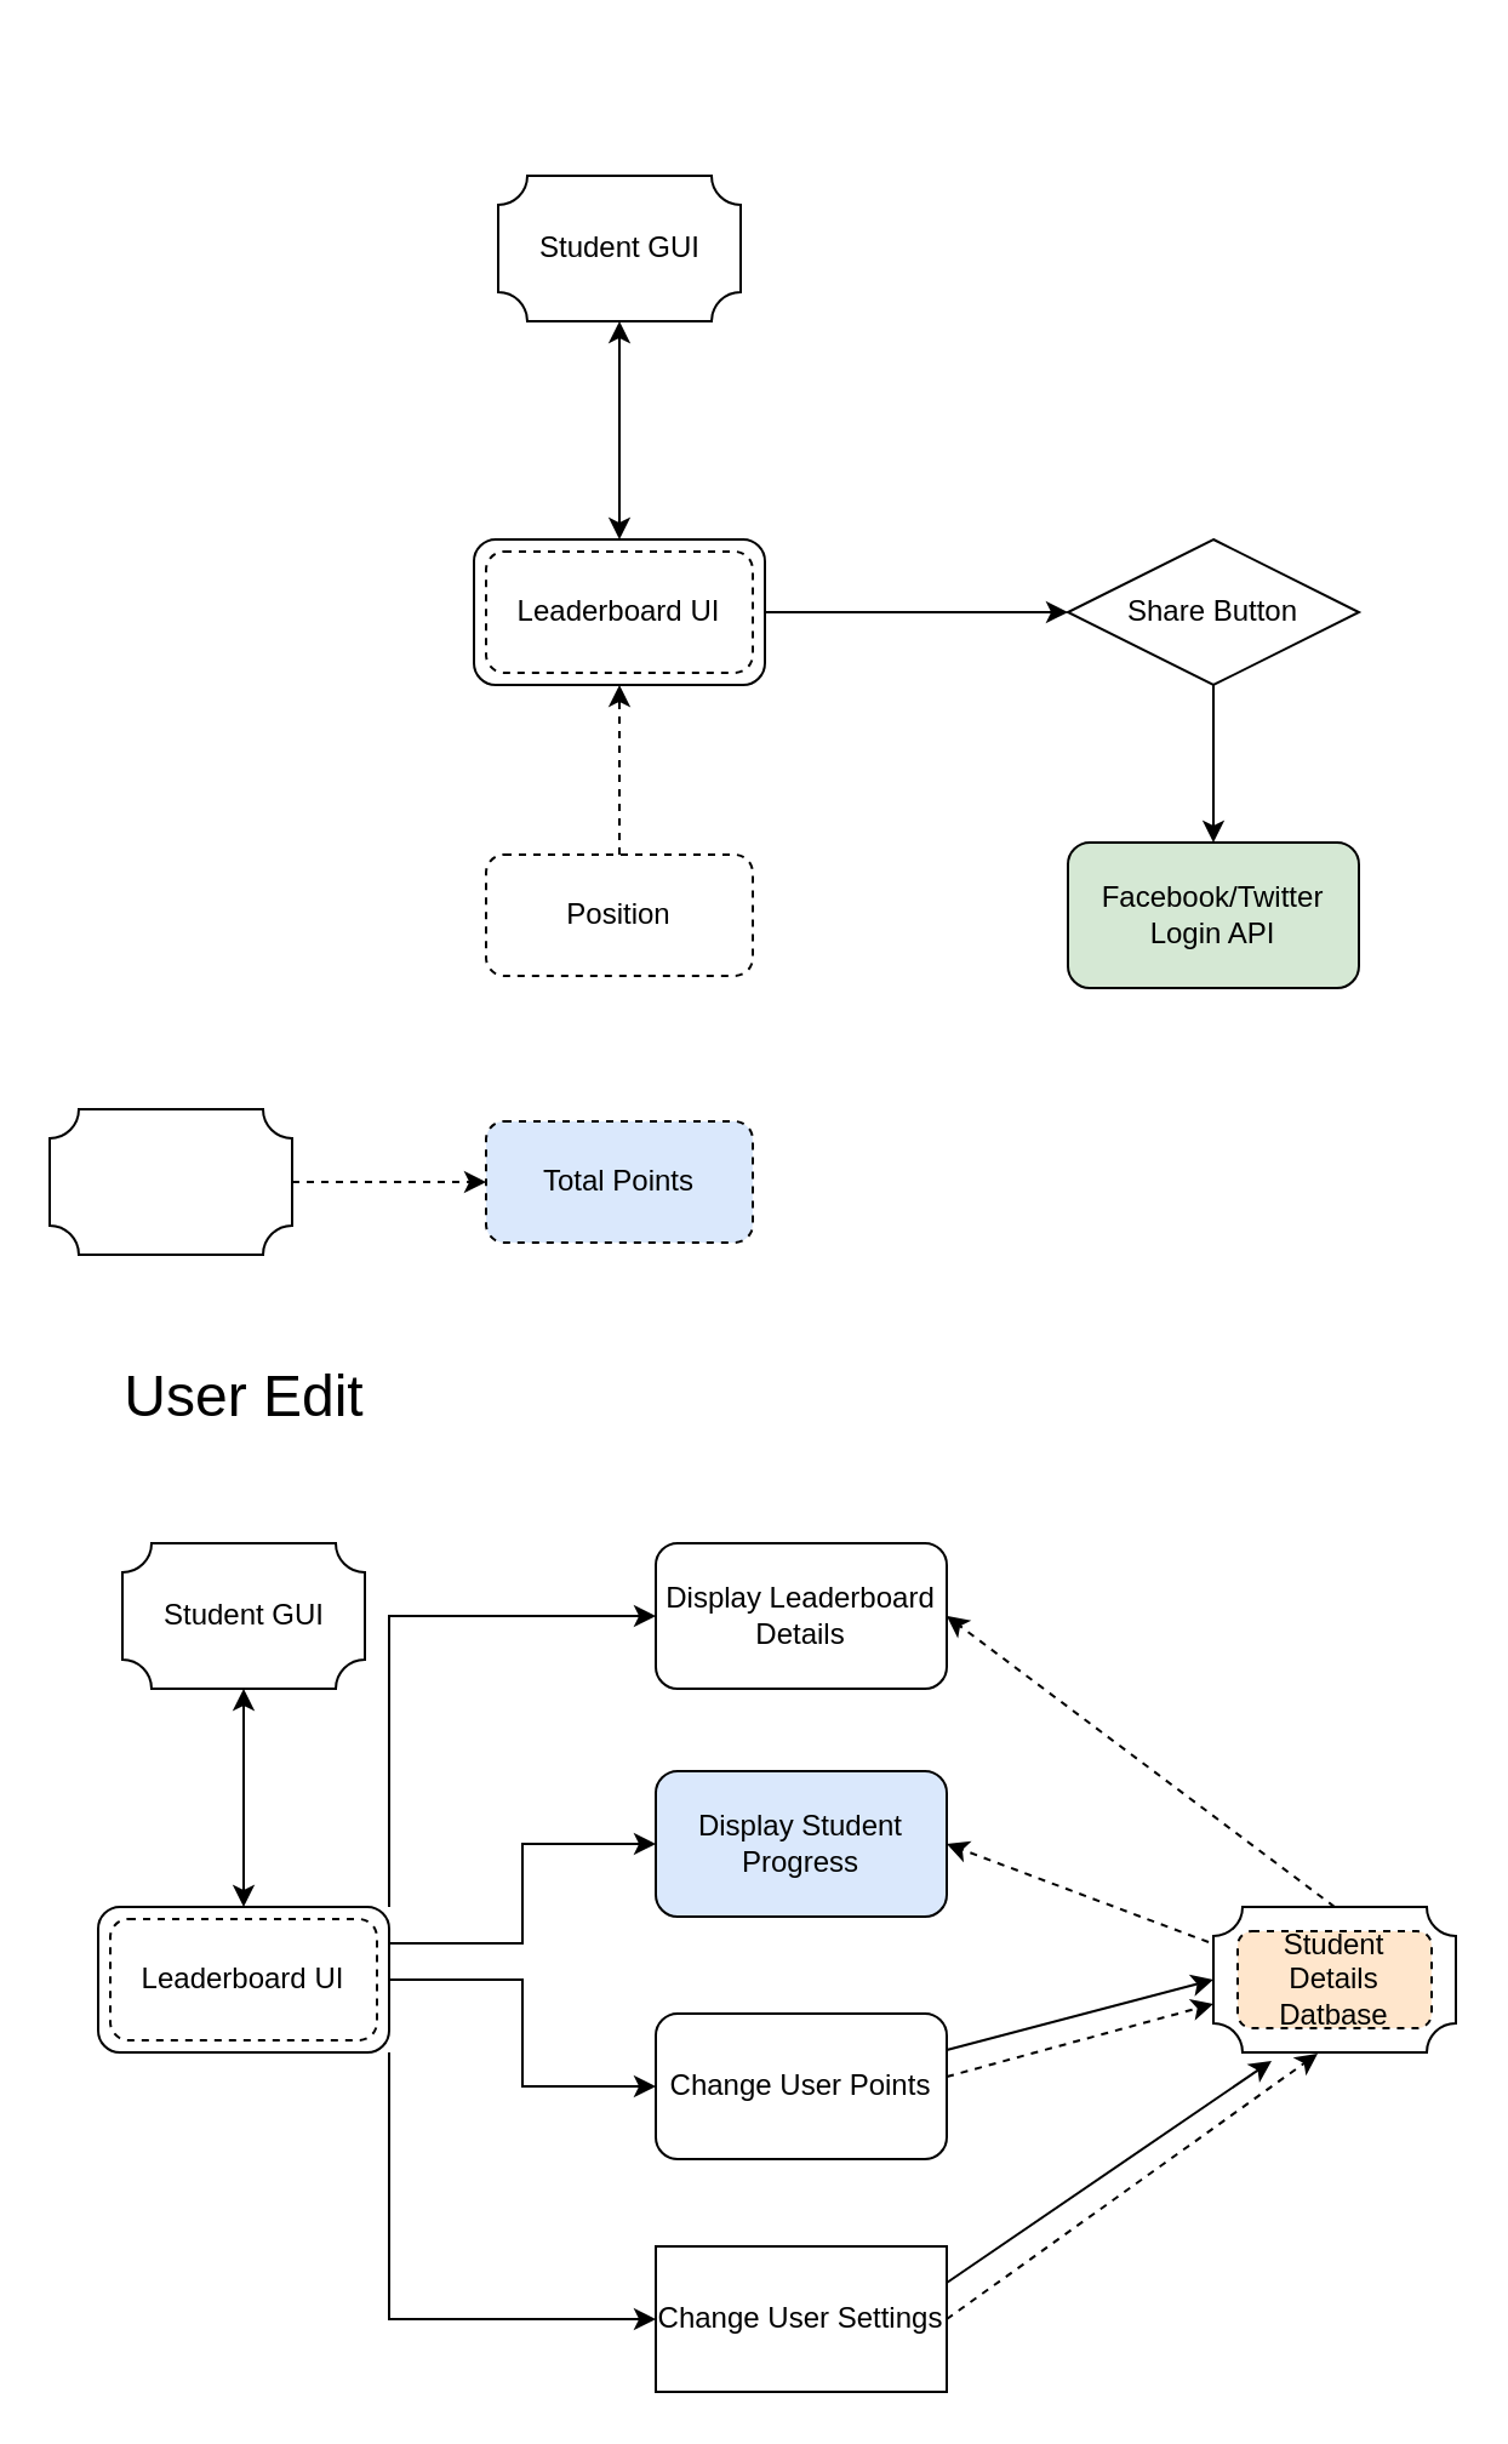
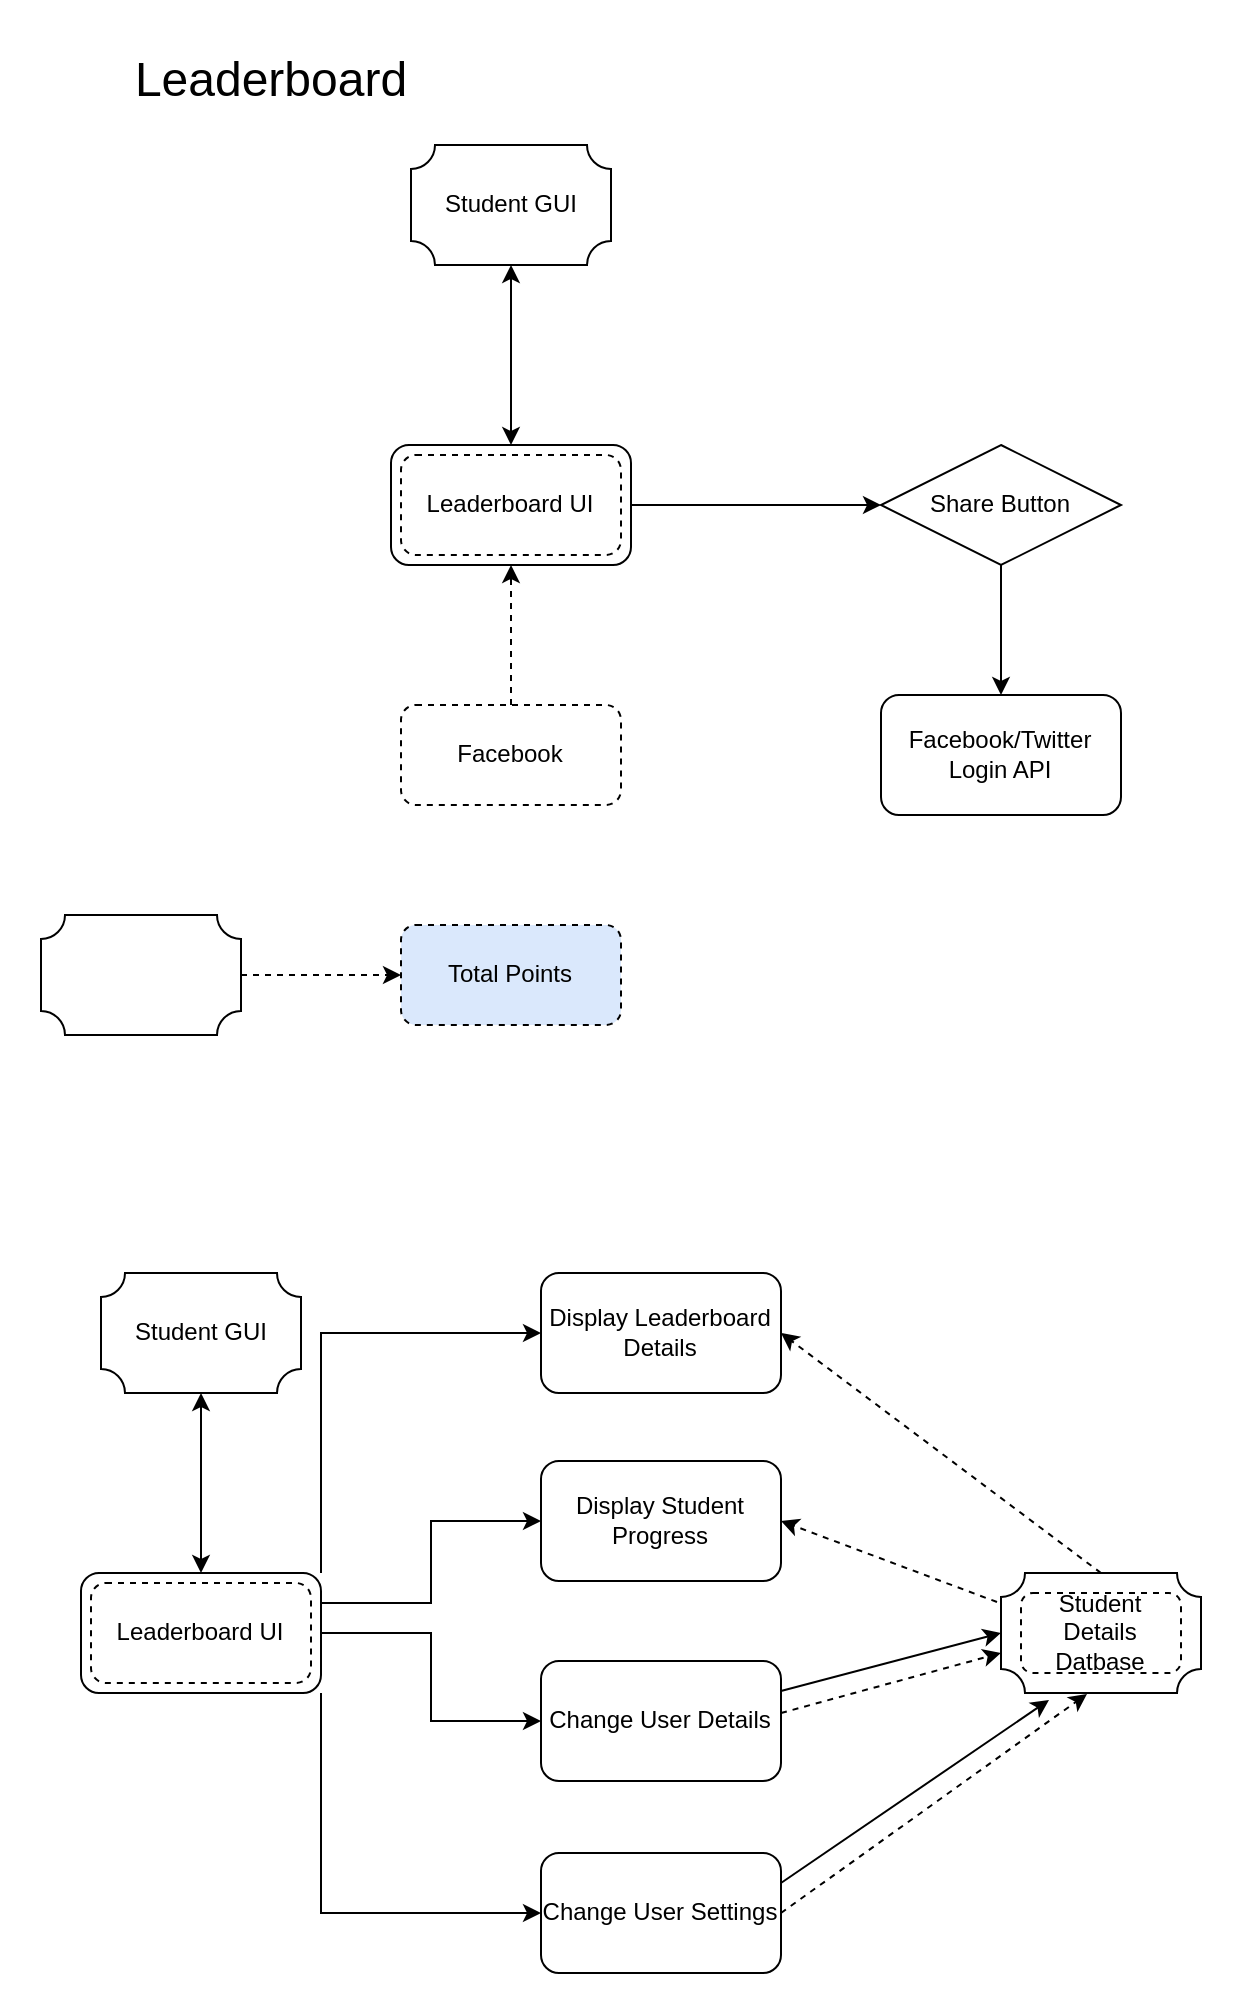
  <mxCell id="0" />
  <mxCell id="1" parent="0" />
  <mxCell id="2" value="Student GUI" style="verticalLabelPosition=middle;verticalAlign=middle;html=1;shape=mxgraph.basic.plaque;dx=6;shadow=0;labelPosition=center;align=center;" vertex="1" parent="1"><mxGeometry x="205" y="72" width="100" height="60" as="geometry" /></mxCell>
  <mxCell id="3" value="" style="group" vertex="1" connectable="0" parent="1"><mxGeometry x="195" y="222" width="120" height="60" as="geometry" /></mxCell>
  <mxCell id="4" value="" style="rounded=1;whiteSpace=wrap;html=1;shadow=0;" vertex="1" parent="3"><mxGeometry width="120" height="60" as="geometry" /></mxCell>
  <mxCell id="5" value="Leaderboard UI&lt;span style=&quot;color: rgba(0, 0, 0, 0); font-family: monospace; font-size: 0px; text-align: start;&quot;&gt;%3CmxGraphModel%3E%3Croot%3E%3CmxCell%20id%3D%220%22%2F%3E%3CmxCell%20id%3D%221%22%20parent%3D%220%22%2F%3E%3CmxCell%20id%3D%222%22%20value%3D%22%22%20style%3D%22group%22%20vertex%3D%221%22%20connectable%3D%220%22%20parent%3D%221%22%3E%3CmxGeometry%20x%3D%22500%22%20y%3D%22640%22%20width%3D%22120%22%20height%3D%2260%22%20as%3D%22geometry%22%2F%3E%3C%2FmxCell%3E%3CmxCell%20id%3D%223%22%20value%3D%22%22%20style%3D%22rounded%3D1%3BwhiteSpace%3Dwrap%3Bhtml%3D1%3Bshadow%3D0%3B%22%20vertex%3D%221%22%20parent%3D%222%22%3E%3CmxGeometry%20width%3D%22120%22%20height%3D%2260%22%20as%3D%22geometry%22%2F%3E%3C%2FmxCell%3E%3CmxCell%20id%3D%224%22%20value%3D%22Data%20Analytics%22%20style%3D%22rounded%3D1%3BwhiteSpace%3Dwrap%3Bhtml%3D1%3Bshadow%3D0%3Bdashed%3D1%3B%22%20vertex%3D%221%22%20parent%3D%222%22%3E%3CmxGeometry%20x%3D%225%22%20y%3D%225%22%20width%3D%22110%22%20height%3D%2250%22%20as%3D%22geometry%22%2F%3E%3C%2FmxCell%3E%3C%2Froot%3E%3C%2FmxGraphModel%3E&lt;/span&gt;" style="rounded=1;whiteSpace=wrap;html=1;shadow=0;dashed=1;" vertex="1" parent="3"><mxGeometry x="5" y="5" width="110" height="50" as="geometry" /></mxCell>
- <mxCell id="6" value="Position" style="rounded=1;whiteSpace=wrap;html=1;shadow=0;dashed=1;" vertex="1" parent="1"><mxGeometry x="200" y="352" width="110" height="50" as="geometry" /></mxCell>
+ <mxCell id="6" value="Facebook" style="rounded=1;whiteSpace=wrap;html=1;shadow=0;dashed=1;" vertex="1" parent="1"><mxGeometry x="200" y="352" width="110" height="50" as="geometry" /></mxCell>
  <mxCell id="7" value="Total Points" style="rounded=1;whiteSpace=wrap;html=1;shadow=0;dashed=1;fillColor=#dae8fc;" vertex="1" parent="1"><mxGeometry x="200" y="462" width="110" height="50" as="geometry" /></mxCell>
  <mxCell id="8" value="" style="group" vertex="1" connectable="0" parent="1"><mxGeometry x="20" y="457" width="100" height="60" as="geometry" /></mxCell>
  <mxCell id="9" value="" style="verticalLabelPosition=bottom;verticalAlign=top;html=1;shape=mxgraph.basic.plaque;dx=6;shadow=0;" vertex="1" parent="8"><mxGeometry width="100" height="60" as="geometry" /></mxCell>
  <mxCell id="10" value="" style="group" vertex="1" connectable="0" parent="1"><mxGeometry x="440" y="222" width="120" height="60" as="geometry" /></mxCell>
  <mxCell id="11" value="Share Button" style="rhombus;whiteSpace=wrap;html=1;shadow=0;" vertex="1" parent="10"><mxGeometry width="120" height="60" as="geometry" /></mxCell>
  <mxCell id="12" value="" style="group" vertex="1" connectable="0" parent="1"><mxGeometry x="440" y="347" width="120" height="60" as="geometry" /></mxCell>
- <mxCell id="13" value="Facebook/Twitter Login API" style="rounded=1;whiteSpace=wrap;html=1;shadow=0;fillColor=#d5e8d4;" vertex="1" parent="12"><mxGeometry width="120" height="60" as="geometry" /></mxCell>
+ <mxCell id="13" value="Facebook/Twitter Login API" style="rounded=1;whiteSpace=wrap;html=1;shadow=0;" vertex="1" parent="12"><mxGeometry width="120" height="60" as="geometry" /></mxCell>
  <mxCell id="14" value="" style="endArrow=classic;startArrow=classic;html=1;rounded=0;entryX=0.5;entryY=1;entryDx=0;entryDy=0;entryPerimeter=0;exitX=0.5;exitY=0;exitDx=0;exitDy=0;" edge="1" parent="1" source="4" target="2"><mxGeometry width="50" height="50" relative="1" as="geometry"><mxPoint x="170" y="222" as="sourcePoint" /><mxPoint x="220" y="172" as="targetPoint" /></mxGeometry></mxCell>
  <mxCell id="15" style="edgeStyle=none;rounded=0;orthogonalLoop=1;jettySize=auto;html=1;exitX=1;exitY=0.5;exitDx=0;exitDy=0;dashed=1;exitPerimeter=0;entryX=0;entryY=0.5;entryDx=0;entryDy=0;" edge="1" parent="1" source="9" target="7"><mxGeometry relative="1" as="geometry"><mxPoint x="150" y="482" as="sourcePoint" /><mxPoint x="150" y="582" as="targetPoint" /></mxGeometry></mxCell>
  <mxCell id="16" style="edgeStyle=none;rounded=0;orthogonalLoop=1;jettySize=auto;html=1;exitX=0.5;exitY=0;exitDx=0;exitDy=0;dashed=1;entryX=0.5;entryY=1;entryDx=0;entryDy=0;" edge="1" parent="1" source="6" target="4"><mxGeometry relative="1" as="geometry"><mxPoint x="254.5" y="347" as="sourcePoint" /><mxPoint x="254.5" y="287" as="targetPoint" /></mxGeometry></mxCell>
  <mxCell id="17" value="" style="endArrow=classic;html=1;rounded=0;exitX=1;exitY=0.5;exitDx=0;exitDy=0;entryX=0;entryY=0.5;entryDx=0;entryDy=0;" edge="1" parent="1" source="4" target="11"><mxGeometry width="50" height="50" relative="1" as="geometry"><mxPoint x="350" y="282" as="sourcePoint" /><mxPoint x="400" y="232" as="targetPoint" /></mxGeometry></mxCell>
  <mxCell id="18" value="" style="endArrow=none;startArrow=classic;html=1;rounded=0;exitX=0.5;exitY=0;exitDx=0;exitDy=0;entryX=0.5;entryY=1;entryDx=0;entryDy=0;" edge="1" parent="1" source="13" target="11"><mxGeometry width="50" height="50" relative="1" as="geometry"><mxPoint x="480" y="342" as="sourcePoint" /><mxPoint x="530" y="292" as="targetPoint" /></mxGeometry></mxCell>
- <mxCell id="20" value="&lt;font style=&quot;font-size: 24px;&quot;&gt;User Edit&lt;/font&gt;" style="text;html=1;resizable=0;autosize=1;align=center;verticalAlign=middle;points=[];fillColor=none;strokeColor=none;rounded=0;" vertex="1" parent="1"><mxGeometry x="40" y="556" width="120" height="40" as="geometry" /></mxCell>
+ <mxCell id="19" value="&lt;font style=&quot;font-size: 24px;&quot;&gt;Leaderboard&lt;/font&gt;" style="text;html=1;resizable=0;autosize=1;align=center;verticalAlign=middle;points=[];fillColor=none;strokeColor=none;rounded=0;" vertex="1" parent="1"><mxGeometry x="55" y="20" width="160" height="40" as="geometry" /></mxCell>
  <mxCell id="21" value="Student GUI" style="verticalLabelPosition=middle;verticalAlign=middle;html=1;shape=mxgraph.basic.plaque;dx=6;shadow=0;labelPosition=center;align=center;" vertex="1" parent="1"><mxGeometry x="50" y="636" width="100" height="60" as="geometry" /></mxCell>
  <mxCell id="22" value="" style="group" vertex="1" connectable="0" parent="1"><mxGeometry x="40" y="786" width="120" height="60" as="geometry" /></mxCell>
  <mxCell id="23" value="" style="rounded=1;whiteSpace=wrap;html=1;shadow=0;" vertex="1" parent="22"><mxGeometry width="120" height="60" as="geometry" /></mxCell>
  <mxCell id="24" value="Leaderboard UI&lt;span style=&quot;color: rgba(0, 0, 0, 0); font-family: monospace; font-size: 0px; text-align: start;&quot;&gt;%3CmxGraphModel%3E%3Croot%3E%3CmxCell%20id%3D%220%22%2F%3E%3CmxCell%20id%3D%221%22%20parent%3D%220%22%2F%3E%3CmxCell%20id%3D%222%22%20value%3D%22%22%20style%3D%22group%22%20vertex%3D%221%22%20connectable%3D%220%22%20parent%3D%221%22%3E%3CmxGeometry%20x%3D%22500%22%20y%3D%22640%22%20width%3D%22120%22%20height%3D%2260%22%20as%3D%22geometry%22%2F%3E%3C%2FmxCell%3E%3CmxCell%20id%3D%223%22%20value%3D%22%22%20style%3D%22rounded%3D1%3BwhiteSpace%3Dwrap%3Bhtml%3D1%3Bshadow%3D0%3B%22%20vertex%3D%221%22%20parent%3D%222%22%3E%3CmxGeometry%20width%3D%22120%22%20height%3D%2260%22%20as%3D%22geometry%22%2F%3E%3C%2FmxCell%3E%3CmxCell%20id%3D%224%22%20value%3D%22Data%20Analytics%22%20style%3D%22rounded%3D1%3BwhiteSpace%3Dwrap%3Bhtml%3D1%3Bshadow%3D0%3Bdashed%3D1%3B%22%20vertex%3D%221%22%20parent%3D%222%22%3E%3CmxGeometry%20x%3D%225%22%20y%3D%225%22%20width%3D%22110%22%20height%3D%2250%22%20as%3D%22geometry%22%2F%3E%3C%2FmxCell%3E%3C%2Froot%3E%3C%2FmxGraphModel%3E&lt;/span&gt;" style="rounded=1;whiteSpace=wrap;html=1;shadow=0;dashed=1;" vertex="1" parent="22"><mxGeometry x="5" y="5" width="110" height="50" as="geometry" /></mxCell>
  <mxCell id="25" value="" style="endArrow=classic;startArrow=classic;html=1;rounded=0;entryX=0.5;entryY=1;entryDx=0;entryDy=0;entryPerimeter=0;exitX=0.5;exitY=0;exitDx=0;exitDy=0;" edge="1" parent="1" source="23" target="21"><mxGeometry width="50" height="50" relative="1" as="geometry"><mxPoint x="15" y="786" as="sourcePoint" /><mxPoint x="65" y="736" as="targetPoint" /></mxGeometry></mxCell>
  <mxCell id="26" value="" style="group" vertex="1" connectable="0" parent="1"><mxGeometry x="270" y="636" width="120" height="60" as="geometry" /></mxCell>
  <mxCell id="27" value="Display Leaderboard Details" style="rounded=1;whiteSpace=wrap;html=1;shadow=0;" vertex="1" parent="26"><mxGeometry width="120" height="60" as="geometry" /></mxCell>
  <mxCell id="28" value="" style="group" vertex="1" connectable="0" parent="1"><mxGeometry x="270" y="730" width="120" height="60" as="geometry" /></mxCell>
- <mxCell id="29" value="Display Student Progress" style="rounded=1;whiteSpace=wrap;html=1;shadow=0;fillColor=#dae8fc;" vertex="1" parent="28"><mxGeometry width="120" height="60" as="geometry" /></mxCell>
+ <mxCell id="29" value="Display Student Progress" style="rounded=1;whiteSpace=wrap;html=1;shadow=0;" vertex="1" parent="28"><mxGeometry width="120" height="60" as="geometry" /></mxCell>
  <mxCell id="30" value="" style="group" vertex="1" connectable="0" parent="1"><mxGeometry x="270" y="830" width="120" height="60" as="geometry" /></mxCell>
- <mxCell id="31" value="Change User Points" style="rounded=1;whiteSpace=wrap;html=1;shadow=0;" vertex="1" parent="30"><mxGeometry width="120" height="60" as="geometry" /></mxCell>
+ <mxCell id="31" value="Change User Details" style="rounded=1;whiteSpace=wrap;html=1;shadow=0;" vertex="1" parent="30"><mxGeometry width="120" height="60" as="geometry" /></mxCell>
  <mxCell id="32" value="" style="group" vertex="1" connectable="0" parent="1"><mxGeometry x="270" y="926" width="120" height="60" as="geometry" /></mxCell>
- <mxCell id="33" value="Change User Settings" style="whiteSpace=wrap;html=1;shadow=0;rounded=0;" vertex="1" parent="32"><mxGeometry width="120" height="60" as="geometry" /></mxCell>
+ <mxCell id="33" value="Change User Settings" style="rounded=1;whiteSpace=wrap;html=1;shadow=0;" vertex="1" parent="32"><mxGeometry width="120" height="60" as="geometry" /></mxCell>
  <mxCell id="34" style="edgeStyle=orthogonalEdgeStyle;rounded=0;orthogonalLoop=1;jettySize=auto;html=1;exitX=1;exitY=0;exitDx=0;exitDy=0;entryX=0;entryY=0.5;entryDx=0;entryDy=0;fontSize=24;" edge="1" parent="1" source="23" target="27"><mxGeometry relative="1" as="geometry" /></mxCell>
  <mxCell id="35" style="edgeStyle=orthogonalEdgeStyle;rounded=0;orthogonalLoop=1;jettySize=auto;html=1;exitX=1;exitY=0.25;exitDx=0;exitDy=0;entryX=0;entryY=0.5;entryDx=0;entryDy=0;fontSize=24;" edge="1" parent="1" source="23" target="29"><mxGeometry relative="1" as="geometry" /></mxCell>
  <mxCell id="36" style="edgeStyle=orthogonalEdgeStyle;rounded=0;orthogonalLoop=1;jettySize=auto;html=1;exitX=1;exitY=0.5;exitDx=0;exitDy=0;entryX=0;entryY=0.5;entryDx=0;entryDy=0;fontSize=24;" edge="1" parent="1" source="23" target="31"><mxGeometry relative="1" as="geometry" /></mxCell>
  <mxCell id="37" style="edgeStyle=orthogonalEdgeStyle;rounded=0;orthogonalLoop=1;jettySize=auto;html=1;exitX=1;exitY=1;exitDx=0;exitDy=0;entryX=0;entryY=0.5;entryDx=0;entryDy=0;fontSize=24;" edge="1" parent="1" source="23" target="33"><mxGeometry relative="1" as="geometry" /></mxCell>
  <mxCell id="38" value="" style="group" vertex="1" connectable="0" parent="1"><mxGeometry x="500" y="786" width="100" height="60" as="geometry" /></mxCell>
  <mxCell id="39" value="" style="verticalLabelPosition=bottom;verticalAlign=top;html=1;shape=mxgraph.basic.plaque;dx=6;shadow=0;" vertex="1" parent="38"><mxGeometry width="100" height="60" as="geometry" /></mxCell>
- <mxCell id="40" value="Student Details Datbase" style="rounded=1;whiteSpace=wrap;html=1;shadow=0;dashed=1;fillColor=#ffe6cc;" vertex="1" parent="38"><mxGeometry x="10" y="10" width="80" height="40" as="geometry" /></mxCell>
+ <mxCell id="40" value="Student Details Datbase" style="rounded=1;whiteSpace=wrap;html=1;shadow=0;dashed=1;" vertex="1" parent="38"><mxGeometry x="10" y="10" width="80" height="40" as="geometry" /></mxCell>
  <mxCell id="41" style="edgeStyle=none;rounded=0;orthogonalLoop=1;jettySize=auto;html=1;exitX=0.5;exitY=0;exitDx=0;exitDy=0;dashed=1;exitPerimeter=0;entryX=1;entryY=0.5;entryDx=0;entryDy=0;" edge="1" parent="1" source="39" target="27"><mxGeometry relative="1" as="geometry"><mxPoint x="460" y="676" as="sourcePoint" /><mxPoint x="540" y="676" as="targetPoint" /></mxGeometry></mxCell>
  <mxCell id="42" style="edgeStyle=none;rounded=0;orthogonalLoop=1;jettySize=auto;html=1;exitX=-0.02;exitY=0.242;exitDx=0;exitDy=0;dashed=1;exitPerimeter=0;entryX=1;entryY=0.5;entryDx=0;entryDy=0;" edge="1" parent="1" source="39" target="29"><mxGeometry relative="1" as="geometry"><mxPoint x="140" y="507" as="sourcePoint" /><mxPoint x="220" y="507" as="targetPoint" /></mxGeometry></mxCell>
  <mxCell id="43" value="" style="endArrow=classic;html=1;rounded=0;fontSize=24;exitX=1;exitY=0.25;exitDx=0;exitDy=0;entryX=0;entryY=0.5;entryDx=0;entryDy=0;entryPerimeter=0;" edge="1" parent="1" source="31" target="39"><mxGeometry width="50" height="50" relative="1" as="geometry"><mxPoint x="470" y="906" as="sourcePoint" /><mxPoint x="520" y="856" as="targetPoint" /></mxGeometry></mxCell>
  <mxCell id="44" style="edgeStyle=none;rounded=0;orthogonalLoop=1;jettySize=auto;html=1;dashed=1;" edge="1" parent="1"><mxGeometry relative="1" as="geometry"><mxPoint x="390" y="856" as="sourcePoint" /><mxPoint x="500" y="826" as="targetPoint" /></mxGeometry></mxCell>
  <mxCell id="45" style="edgeStyle=none;rounded=0;orthogonalLoop=1;jettySize=auto;html=1;dashed=1;exitX=1;exitY=0.5;exitDx=0;exitDy=0;entryX=0.43;entryY=1.008;entryDx=0;entryDy=0;entryPerimeter=0;" edge="1" parent="1" source="33" target="39"><mxGeometry relative="1" as="geometry"><mxPoint x="410" y="956" as="sourcePoint" /><mxPoint x="520" y="926" as="targetPoint" /></mxGeometry></mxCell>
  <mxCell id="46" value="" style="endArrow=classic;html=1;rounded=0;fontSize=24;entryX=0.24;entryY=1.058;entryDx=0;entryDy=0;entryPerimeter=0;exitX=1;exitY=0.25;exitDx=0;exitDy=0;" edge="1" parent="1" source="33" target="39"><mxGeometry width="50" height="50" relative="1" as="geometry"><mxPoint x="390" y="946" as="sourcePoint" /><mxPoint x="530" y="897" as="targetPoint" /></mxGeometry></mxCell>
